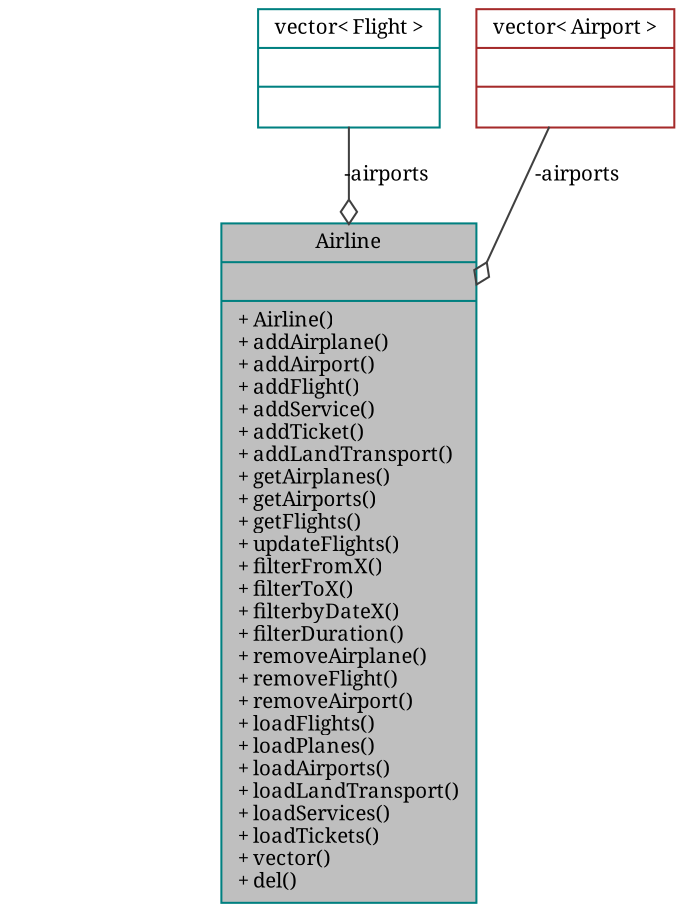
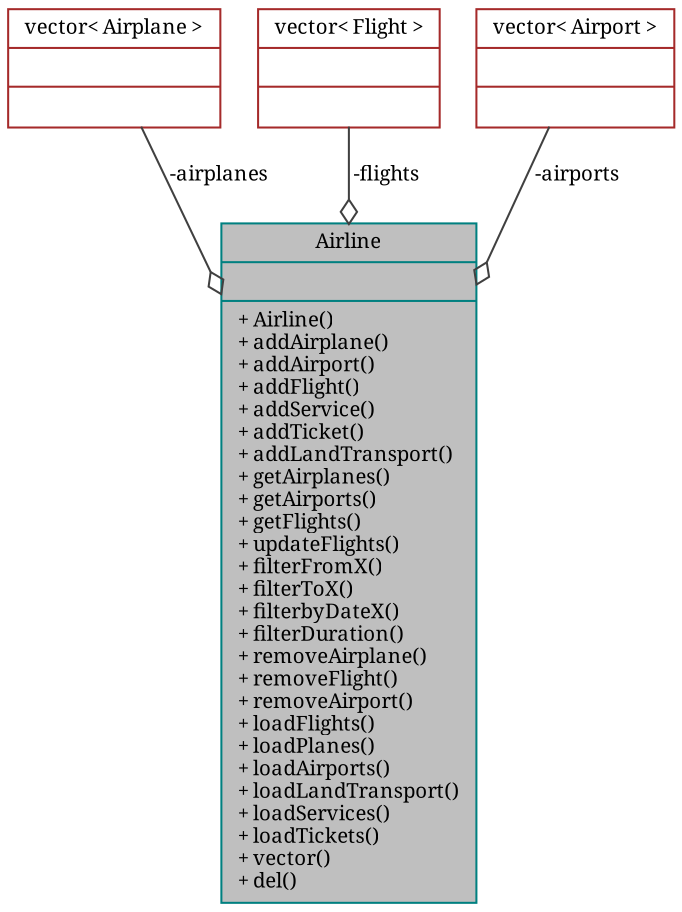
  digraph {
    fontname="Noto Serif"
    node [color=teal fontname="Noto Serif" fontsize=10 shape=record]
    edge [arrowhead=odiamond color=grey25 fontname="Noto Serif" fontsize=10 labelfontname=Helvetica labelfontsize=10 style=solid]
    n1 [fillcolor=grey75 fontcolor=black height=0.2 label="{Airline\n||+ Airline()\l+ addAirplane()\l+ addAirport()\l+ addFlight()\l+ addService()\l+ addTicket()\l+ addLandTransport()\l+ getAirplanes()\l+ getAirports()\l+ getFlights()\l+ updateFlights()\l+ filterFromX()\l+ filterToX()\l+ filterbyDateX()\l+ filterDuration()\l+ removeAirplane()\l+ removeFlight()\l+ removeAirport()\l+ loadFlights()\l+ loadPlanes()\l+ loadAirports()\l+ loadLandTransport()\l+ loadServices()\l+ loadTickets()\l+ vector()\l+ del()\l}" style=filled width=0.4]
-   n3 [height=0.2 label="{vector\< Flight \>\n||}" width=0.4]
+   n2 [color=brown height=0.2 label="{vector\< Airplane \>\n||}" width=0.4]
+   n3 [color=brown height=0.2 label="{vector\< Flight \>\n||}" width=0.4]
    n4 [color=brown height=0.2 label="{vector\< Airport \>\n||}" width=0.4]
-   n3 -> n1 [label=" -airports"]
+   n2 -> n1 [label=" -airplanes"]
+   n3 -> n1 [label=" -flights"]
    n4 -> n1 [label=" -airports"]
  }
